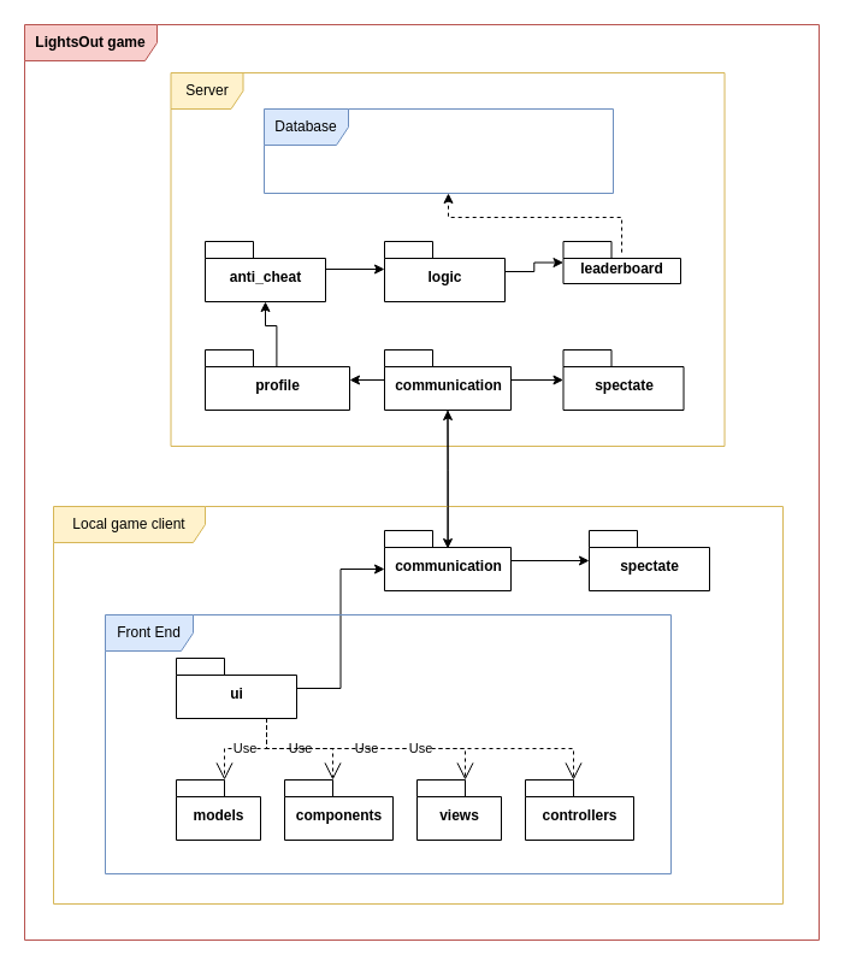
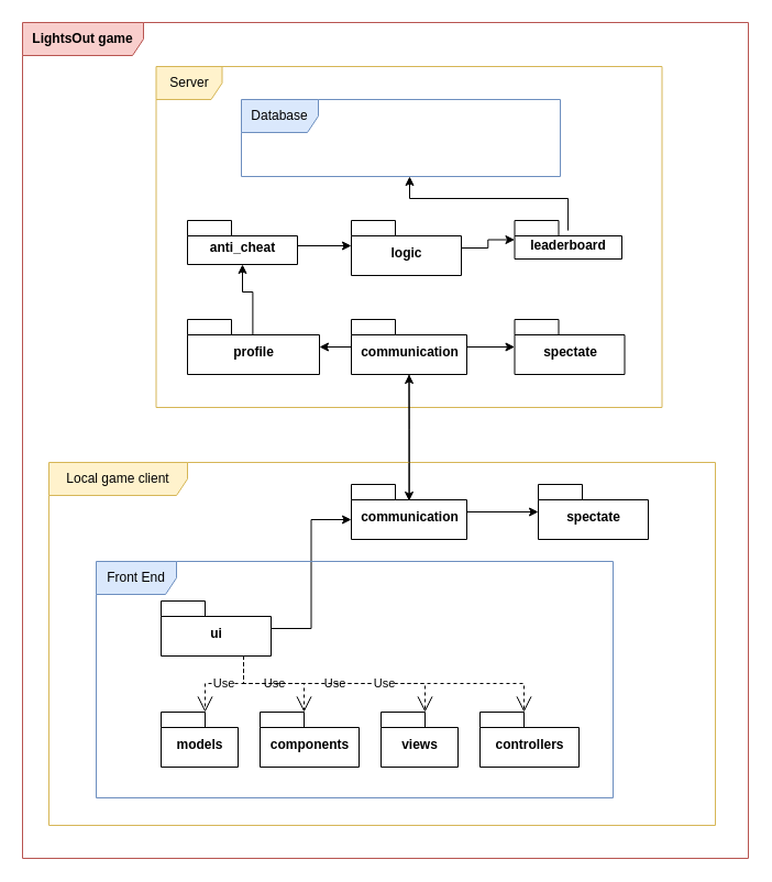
  <mxCell id="0" />
  <mxCell id="1" parent="0" />
  <mxCell id="2" value="&lt;b&gt;LightsOut game&lt;/b&gt;" style="shape=umlFrame;whiteSpace=wrap;html=1;width=110;height=30;fillColor=#f8cecc;strokeColor=#b85450;" vertex="1" parent="1"><mxGeometry x="20" y="20" width="660" height="760" as="geometry" /></mxCell>
  <mxCell id="3" value="Server" style="shape=umlFrame;whiteSpace=wrap;html=1;fillColor=#fff2cc;strokeColor=#d6b656;" vertex="1" parent="1"><mxGeometry x="141.5" y="60" width="460" height="310" as="geometry" /></mxCell>
  <mxCell id="4" style="edgeStyle=orthogonalEdgeStyle;rounded=0;orthogonalLoop=1;jettySize=auto;html=1;" edge="1" parent="1" source="5" target="12"><mxGeometry relative="1" as="geometry" /></mxCell>
  <mxCell id="5" value="logic" style="shape=folder;fontStyle=1;spacingTop=10;tabWidth=40;tabHeight=14;tabPosition=left;html=1;" vertex="1" parent="1"><mxGeometry x="319" y="200" width="100" height="50" as="geometry" /></mxCell>
  <mxCell id="6" style="edgeStyle=orthogonalEdgeStyle;rounded=0;orthogonalLoop=1;jettySize=auto;html=1;entryX=0;entryY=0;entryDx=0;entryDy=23;entryPerimeter=0;exitX=0;exitY=0;exitDx=100;exitDy=23;exitPerimeter=0;" edge="1" parent="1" source="33" target="5"><mxGeometry relative="1" as="geometry"><mxPoint x="270" y="205" as="sourcePoint" /></mxGeometry></mxCell>
  <mxCell id="7" style="edgeStyle=orthogonalEdgeStyle;rounded=0;orthogonalLoop=1;jettySize=auto;html=1;entryX=0.5;entryY=0.3;entryDx=0;entryDy=0;entryPerimeter=0;" edge="1" parent="1" source="10" target="21"><mxGeometry relative="1" as="geometry" /></mxCell>
  <mxCell id="8" style="edgeStyle=orthogonalEdgeStyle;rounded=0;orthogonalLoop=1;jettySize=auto;html=1;" edge="1" parent="1" source="10" target="13"><mxGeometry relative="1" as="geometry" /></mxCell>
  <mxCell id="9" style="edgeStyle=orthogonalEdgeStyle;rounded=0;orthogonalLoop=1;jettySize=auto;html=1;" edge="1" parent="1" source="10" target="32"><mxGeometry relative="1" as="geometry"><mxPoint x="270" y="295" as="targetPoint" /></mxGeometry></mxCell>
  <mxCell id="10" value="communication" style="shape=folder;fontStyle=1;spacingTop=10;tabWidth=40;tabHeight=14;tabPosition=left;html=1;" vertex="1" parent="1"><mxGeometry x="319" y="290" width="105" height="50" as="geometry" /></mxCell>
- <mxCell id="11" style="edgeStyle=orthogonalEdgeStyle;rounded=0;orthogonalLoop=1;jettySize=auto;html=1;exitX=0.498;exitY=0.26;exitDx=0;exitDy=0;exitPerimeter=0;dashed=1;" edge="1" parent="1" source="12" target="34"><mxGeometry relative="1" as="geometry"><Array as="points"><mxPoint x="516" y="180" /><mxPoint x="372" y="180" /></Array></mxGeometry></mxCell>
+ <mxCell id="11" style="edgeStyle=orthogonalEdgeStyle;rounded=0;orthogonalLoop=1;jettySize=auto;html=1;exitX=0.498;exitY=0.26;exitDx=0;exitDy=0;exitPerimeter=0;" edge="1" parent="1" source="12" target="34"><mxGeometry relative="1" as="geometry"><Array as="points"><mxPoint x="516" y="180" /><mxPoint x="372" y="180" /></Array></mxGeometry></mxCell>
  <mxCell id="12" value="leaderboard" style="shape=folder;fontStyle=1;spacingTop=10;tabWidth=40;tabHeight=14;tabPosition=left;html=1;" vertex="1" parent="1"><mxGeometry x="467.5" y="200" width="97.5" height="35" as="geometry" /></mxCell>
  <mxCell id="13" value="spectate" style="shape=folder;fontStyle=1;spacingTop=10;tabWidth=40;tabHeight=14;tabPosition=left;html=1;" vertex="1" parent="1"><mxGeometry x="467.5" y="290" width="100" height="50" as="geometry" /></mxCell>
  <mxCell id="14" value="Local game client" style="shape=umlFrame;whiteSpace=wrap;html=1;width=126;height=30;fillColor=#fff2cc;strokeColor=#d6b656;" vertex="1" parent="1"><mxGeometry x="44" y="420" width="606" height="330" as="geometry" /></mxCell>
  <mxCell id="15" style="edgeStyle=orthogonalEdgeStyle;rounded=0;orthogonalLoop=1;jettySize=auto;html=1;entryX=0;entryY=0;entryDx=0;entryDy=32;entryPerimeter=0;" edge="1" parent="1" source="16" target="21"><mxGeometry relative="1" as="geometry"><mxPoint x="319" y="498" as="targetPoint" /></mxGeometry></mxCell>
  <mxCell id="16" value="ui" style="shape=folder;fontStyle=1;spacingTop=10;tabWidth=40;tabHeight=14;tabPosition=left;html=1;" vertex="1" parent="1"><mxGeometry x="146" y="546" width="100" height="50" as="geometry" /></mxCell>
  <mxCell id="17" value="views" style="shape=folder;fontStyle=1;spacingTop=10;tabWidth=40;tabHeight=14;tabPosition=left;html=1;" vertex="1" parent="1"><mxGeometry x="346" y="647" width="70" height="50" as="geometry" /></mxCell>
  <mxCell id="18" value="controllers" style="shape=folder;fontStyle=1;spacingTop=10;tabWidth=40;tabHeight=14;tabPosition=left;html=1;" vertex="1" parent="1"><mxGeometry x="436" y="647" width="90" height="50" as="geometry" /></mxCell>
  <mxCell id="19" style="edgeStyle=orthogonalEdgeStyle;rounded=0;orthogonalLoop=1;jettySize=auto;html=1;entryX=0.5;entryY=1;entryDx=0;entryDy=0;entryPerimeter=0;exitX=0.502;exitY=0.285;exitDx=0;exitDy=0;exitPerimeter=0;" edge="1" parent="1" source="21" target="10"><mxGeometry relative="1" as="geometry"><mxPoint x="322" y="390" as="sourcePoint" /></mxGeometry></mxCell>
  <mxCell id="20" style="edgeStyle=orthogonalEdgeStyle;rounded=0;orthogonalLoop=1;jettySize=auto;html=1;" edge="1" parent="1" source="21" target="22"><mxGeometry relative="1" as="geometry" /></mxCell>
  <mxCell id="21" value="communication" style="shape=folder;fontStyle=1;spacingTop=10;tabWidth=40;tabHeight=14;tabPosition=left;html=1;" vertex="1" parent="1"><mxGeometry x="319" y="440" width="105" height="50" as="geometry" /></mxCell>
  <mxCell id="22" value="spectate" style="shape=folder;fontStyle=1;spacingTop=10;tabWidth=40;tabHeight=14;tabPosition=left;html=1;" vertex="1" parent="1"><mxGeometry x="489" y="440" width="100" height="50" as="geometry" /></mxCell>
  <mxCell id="23" value="Use" style="endArrow=open;endSize=12;dashed=1;html=1;rounded=0;exitX=0.75;exitY=1;exitDx=0;exitDy=0;exitPerimeter=0;entryX=0;entryY=0;entryDx=40;entryDy=0;entryPerimeter=0;" edge="1" parent="1" source="16" target="24"><mxGeometry width="160" relative="1" as="geometry"><mxPoint x="196" y="591" as="sourcePoint" /><mxPoint x="186" y="631" as="targetPoint" /><Array as="points"><mxPoint x="221" y="621" /><mxPoint x="186" y="621" /></Array></mxGeometry></mxCell>
  <mxCell id="24" value="models" style="shape=folder;fontStyle=1;spacingTop=10;tabWidth=40;tabHeight=14;tabPosition=left;html=1;" vertex="1" parent="1"><mxGeometry x="146" y="647" width="70" height="50" as="geometry" /></mxCell>
  <mxCell id="25" value="components" style="shape=folder;fontStyle=1;spacingTop=10;tabWidth=40;tabHeight=14;tabPosition=left;html=1;" vertex="1" parent="1"><mxGeometry x="236" y="647" width="90" height="50" as="geometry" /></mxCell>
  <mxCell id="26" value="Use" style="endArrow=open;endSize=12;dashed=1;html=1;rounded=0;exitX=0.75;exitY=1;exitDx=0;exitDy=0;exitPerimeter=0;entryX=0;entryY=0;entryDx=40;entryDy=0;entryPerimeter=0;" edge="1" parent="1" source="16" target="25"><mxGeometry width="160" relative="1" as="geometry"><mxPoint x="231" y="606" as="sourcePoint" /><mxPoint x="196" y="657" as="targetPoint" /><Array as="points"><mxPoint x="221" y="621" /><mxPoint x="276" y="621" /></Array></mxGeometry></mxCell>
  <mxCell id="27" value="Use" style="endArrow=open;endSize=12;dashed=1;html=1;rounded=0;exitX=0.75;exitY=1;exitDx=0;exitDy=0;exitPerimeter=0;entryX=0;entryY=0;entryDx=40;entryDy=0;entryPerimeter=0;" edge="1" parent="1" source="16" target="17"><mxGeometry width="160" relative="1" as="geometry"><mxPoint x="231" y="606" as="sourcePoint" /><mxPoint x="286" y="657" as="targetPoint" /><Array as="points"><mxPoint x="221" y="621" /><mxPoint x="386" y="621" /></Array></mxGeometry></mxCell>
  <mxCell id="28" value="Use" style="endArrow=open;endSize=12;dashed=1;html=1;rounded=0;exitX=0.75;exitY=1;exitDx=0;exitDy=0;exitPerimeter=0;entryX=0;entryY=0;entryDx=40;entryDy=0;entryPerimeter=0;" edge="1" parent="1" source="16" target="18"><mxGeometry width="160" relative="1" as="geometry"><mxPoint x="231" y="606" as="sourcePoint" /><mxPoint x="396" y="657" as="targetPoint" /><Array as="points"><mxPoint x="221" y="621" /><mxPoint x="476" y="621" /></Array></mxGeometry></mxCell>
  <mxCell id="29" style="edgeStyle=orthogonalEdgeStyle;rounded=0;orthogonalLoop=1;jettySize=auto;html=1;entryX=0.5;entryY=1;entryDx=0;entryDy=0;entryPerimeter=0;exitX=0.502;exitY=0.304;exitDx=0;exitDy=0;exitPerimeter=0;" edge="1" parent="1"><mxGeometry relative="1" as="geometry"><mxPoint x="220" y="160" as="targetPoint" /></mxGeometry></mxCell>
  <mxCell id="30" value="Front End" style="shape=umlFrame;whiteSpace=wrap;html=1;width=73;height=30;fillColor=#dae8fc;strokeColor=#6c8ebf;" vertex="1" parent="1"><mxGeometry x="87" y="510" width="470" height="215" as="geometry" /></mxCell>
  <mxCell id="31" value="" style="edgeStyle=orthogonalEdgeStyle;rounded=0;orthogonalLoop=1;jettySize=auto;html=1;exitX=0.495;exitY=0.312;exitDx=0;exitDy=0;exitPerimeter=0;" edge="1" parent="1" source="32" target="33"><mxGeometry relative="1" as="geometry" /></mxCell>
  <mxCell id="32" value="profile" style="shape=folder;fontStyle=1;spacingTop=10;tabWidth=40;tabHeight=14;tabPosition=left;html=1;" vertex="1" parent="1"><mxGeometry x="170" y="290" width="120" height="50" as="geometry" /></mxCell>
- <mxCell id="33" value="anti_cheat" style="shape=folder;fontStyle=1;spacingTop=10;tabWidth=40;tabHeight=14;tabPosition=left;html=1;" vertex="1" parent="1"><mxGeometry x="170" y="200" width="100" height="50" as="geometry" /></mxCell>
+ <mxCell id="33" value="anti_cheat" style="shape=folder;fontStyle=1;spacingTop=10;tabWidth=40;tabHeight=14;tabPosition=left;html=1;" vertex="1" parent="1"><mxGeometry x="170" y="200" width="100" height="40" as="geometry" /></mxCell>
  <mxCell id="34" value="Database" style="shape=umlFrame;whiteSpace=wrap;html=1;width=70;height=30;fillColor=#dae8fc;strokeColor=#6c8ebf;" vertex="1" parent="1"><mxGeometry x="219" y="90" width="290" height="70" as="geometry" /></mxCell>
